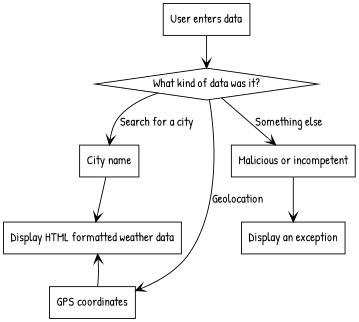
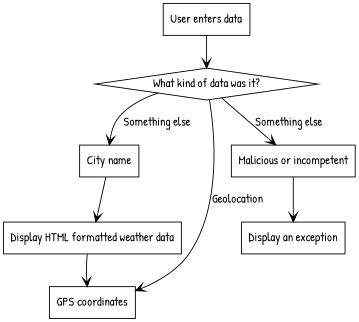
  digraph {
    fontname="Patrick Hand"
    node [fontname="Patrick Hand" shape=box]
    edge [arrowhead=vee fontname="Patrick Hand"]
    n1 [label="User enters data"]
    n2 [label="What kind of data was it?" shape=diamond]
    n3 [label="City name"]
    n4 [label="GPS coordinates"]
    n5 [label="Malicious or incompetent"]
    n6 [label="Display HTML formatted weather data"]
    n7 [label="Display an exception"]
    n1 -> n2
-   n2 -> n3 [label="Search for a city"]
+   n2 -> n3 [label="Something else"]
    n2 -> n4 [label=Geolocation]
    n2 -> n5 [label="Something else"]
    n3 -> n6
-   n4 -> n6
+   n6 -> n4
    n5 -> n7
  }
